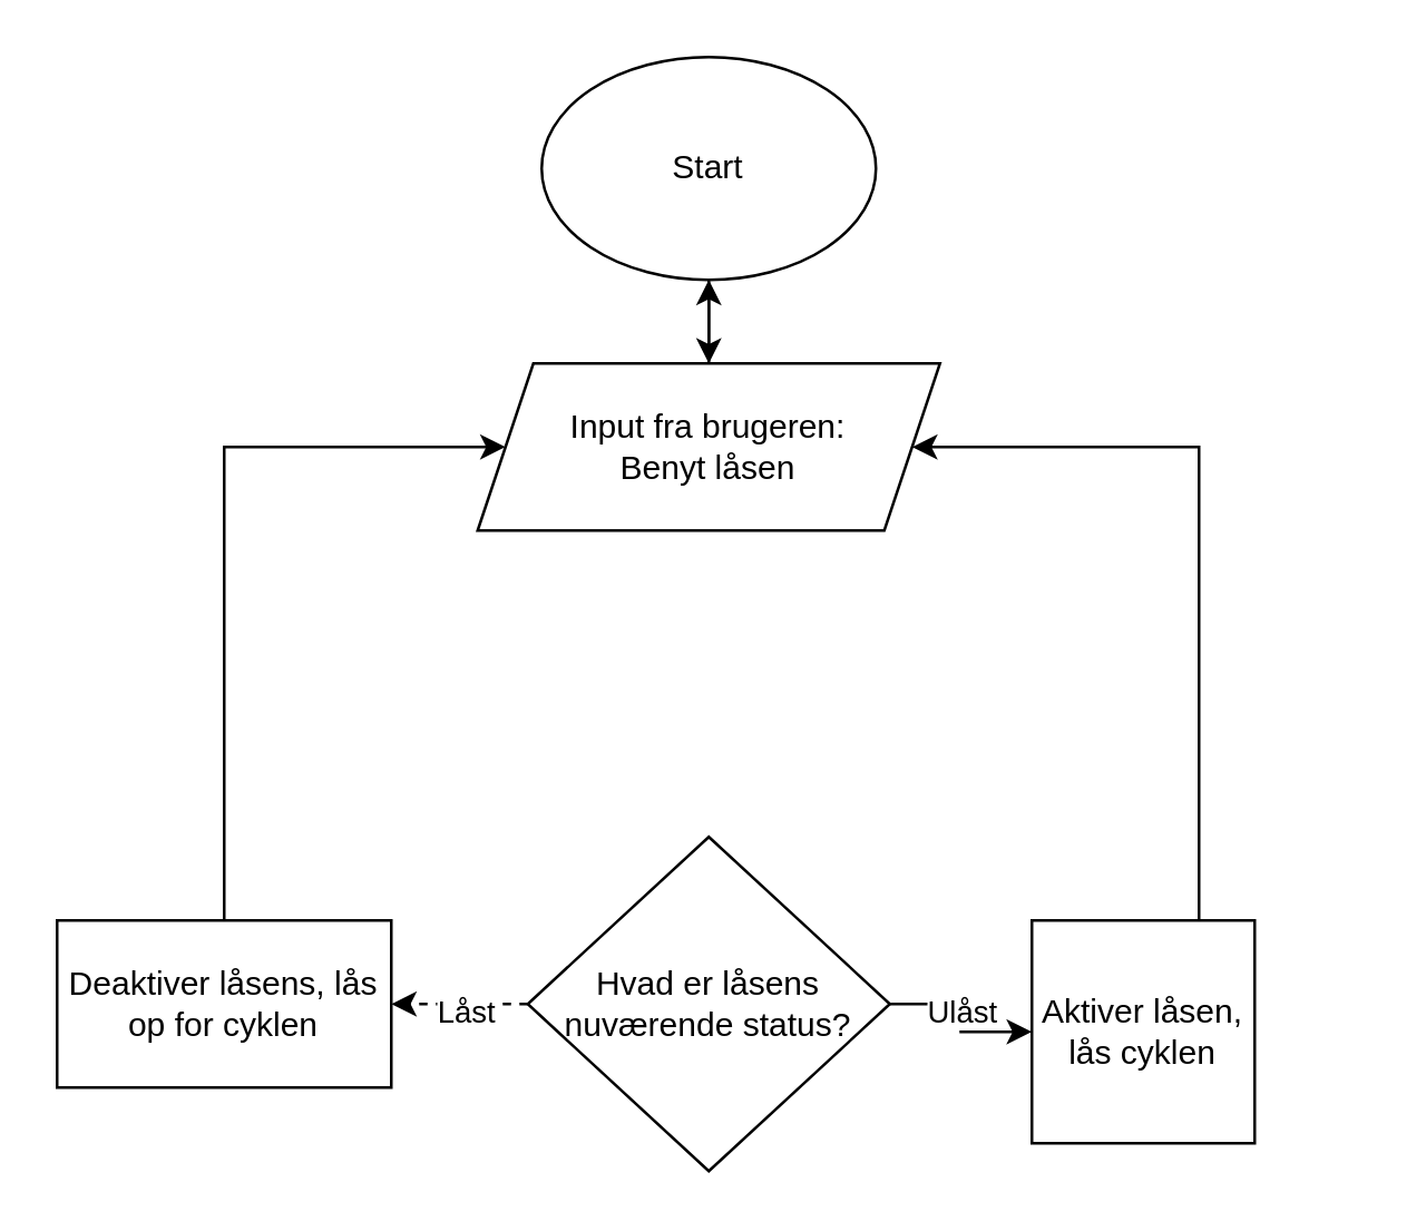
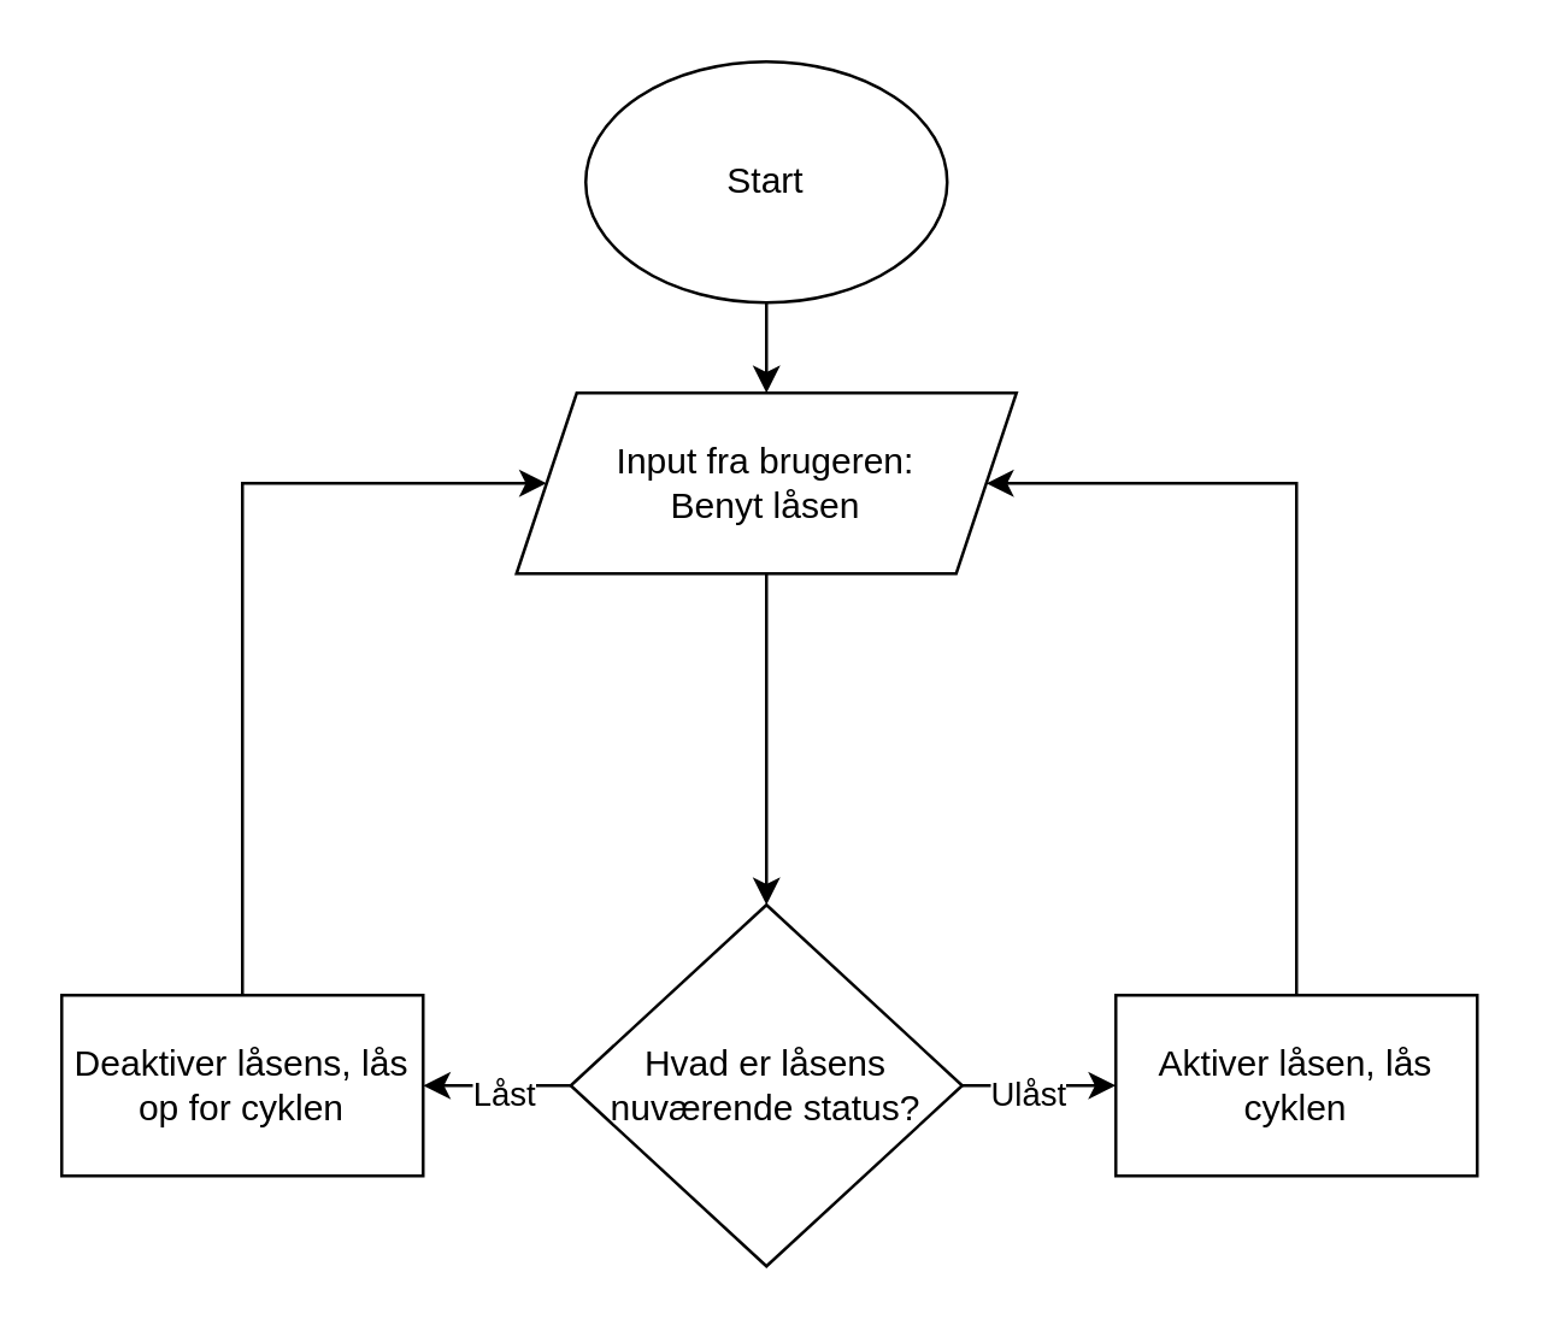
  <mxCell id="0" />
  <mxCell id="1" parent="0" />
  <mxCell id="2" style="edgeStyle=orthogonalEdgeStyle;rounded=0;orthogonalLoop=1;jettySize=auto;html=1;exitX=0.5;exitY=1;exitDx=0;exitDy=0;entryX=0.5;entryY=0;entryDx=0;entryDy=0;" parent="1" target="4" edge="1"><mxGeometry relative="1" as="geometry"><mxPoint x="254" y="100" as="sourcePoint" /></mxGeometry></mxCell>
- <mxCell id="3" value="" style="edgeStyle=orthogonalEdgeStyle;rounded=0;orthogonalLoop=1;jettySize=auto;html=1;" parent="1" source="4" target="14" edge="1"><mxGeometry relative="1" as="geometry"><mxPoint x="254" y="310" as="targetPoint" /></mxGeometry></mxCell>
+ <mxCell id="3" value="" style="edgeStyle=orthogonalEdgeStyle;rounded=0;orthogonalLoop=1;jettySize=auto;html=1;entryX=0.5;entryY=0;entryDx=0;entryDy=0;" parent="1" source="4" target="9" edge="1"><mxGeometry relative="1" as="geometry"><mxPoint x="254" y="310" as="targetPoint" /></mxGeometry></mxCell>
  <mxCell id="4" value="Input fra brugeren:&lt;div&gt;Benyt låsen&lt;/div&gt;" style="shape=parallelogram;perimeter=parallelogramPerimeter;whiteSpace=wrap;html=1;fixedSize=1;" parent="1" vertex="1"><mxGeometry x="171" y="130" width="166" height="60" as="geometry" /></mxCell>
- <mxCell id="5" style="edgeStyle=orthogonalEdgeStyle;rounded=0;orthogonalLoop=1;jettySize=auto;html=1;exitX=0;exitY=0.5;exitDx=0;exitDy=0;entryX=1;entryY=0.5;entryDx=0;entryDy=0;dashed=1;" parent="1" source="9" target="13" edge="1"><mxGeometry relative="1" as="geometry" /></mxCell>
+ <mxCell id="5" style="edgeStyle=orthogonalEdgeStyle;rounded=0;orthogonalLoop=1;jettySize=auto;html=1;exitX=0;exitY=0.5;exitDx=0;exitDy=0;entryX=1;entryY=0.5;entryDx=0;entryDy=0;" parent="1" source="9" target="13" edge="1"><mxGeometry relative="1" as="geometry" /></mxCell>
  <mxCell id="6" value="Låst" style="edgeLabel;html=1;align=center;verticalAlign=middle;resizable=0;points=[];" parent="5" vertex="1" connectable="0"><mxGeometry x="-0.044" y="2" relative="1" as="geometry"><mxPoint as="offset" /></mxGeometry></mxCell>
  <mxCell id="7" style="edgeStyle=orthogonalEdgeStyle;rounded=0;orthogonalLoop=1;jettySize=auto;html=1;exitX=1;exitY=0.5;exitDx=0;exitDy=0;entryX=0;entryY=0.5;entryDx=0;entryDy=0;" parent="1" source="9" target="11" edge="1"><mxGeometry relative="1" as="geometry" /></mxCell>
  <mxCell id="8" value="Ulåst" style="edgeLabel;html=1;align=center;verticalAlign=middle;resizable=0;points=[];" parent="7" vertex="1" connectable="0"><mxGeometry x="-0.178" y="-2" relative="1" as="geometry"><mxPoint as="offset" /></mxGeometry></mxCell>
  <mxCell id="9" value="Hvad er låsens nuværende status?" style="rhombus;whiteSpace=wrap;html=1;" parent="1" vertex="1"><mxGeometry x="189" y="300" width="130" height="120" as="geometry" /></mxCell>
  <mxCell id="10" style="edgeStyle=orthogonalEdgeStyle;rounded=0;orthogonalLoop=1;jettySize=auto;html=1;entryX=1;entryY=0.5;entryDx=0;entryDy=0;exitX=0.5;exitY=0;exitDx=0;exitDy=0;" parent="1" source="11" target="4" edge="1"><mxGeometry relative="1" as="geometry"><Array as="points"><mxPoint x="430" y="160" /></Array></mxGeometry></mxCell>
- <mxCell id="11" value="Aktiver låsen, lås cyklen" style="rounded=0;whiteSpace=wrap;html=1;" parent="1" vertex="1"><mxGeometry x="370" y="330" width="80" height="80" as="geometry" /></mxCell>
+ <mxCell id="11" value="Aktiver låsen, lås cyklen" style="rounded=0;whiteSpace=wrap;html=1;" parent="1" vertex="1"><mxGeometry x="370" y="330" width="120" height="60" as="geometry" /></mxCell>
  <mxCell id="12" style="edgeStyle=orthogonalEdgeStyle;rounded=0;orthogonalLoop=1;jettySize=auto;html=1;exitX=0.5;exitY=0;exitDx=0;exitDy=0;entryX=0;entryY=0.5;entryDx=0;entryDy=0;" edge="1" parent="1" source="13" target="4"><mxGeometry relative="1" as="geometry"><Array as="points"><mxPoint x="80" y="160" /></Array></mxGeometry></mxCell>
  <mxCell id="13" value="Deaktiver låsens, lås op for cyklen" style="rounded=0;whiteSpace=wrap;html=1;" parent="1" vertex="1"><mxGeometry x="20" y="330" width="120" height="60" as="geometry" /></mxCell>
  <mxCell id="14" value="Start" style="ellipse;whiteSpace=wrap;html=1;" parent="1" vertex="1"><mxGeometry x="194" y="20" width="120" height="80" as="geometry" /></mxCell>
